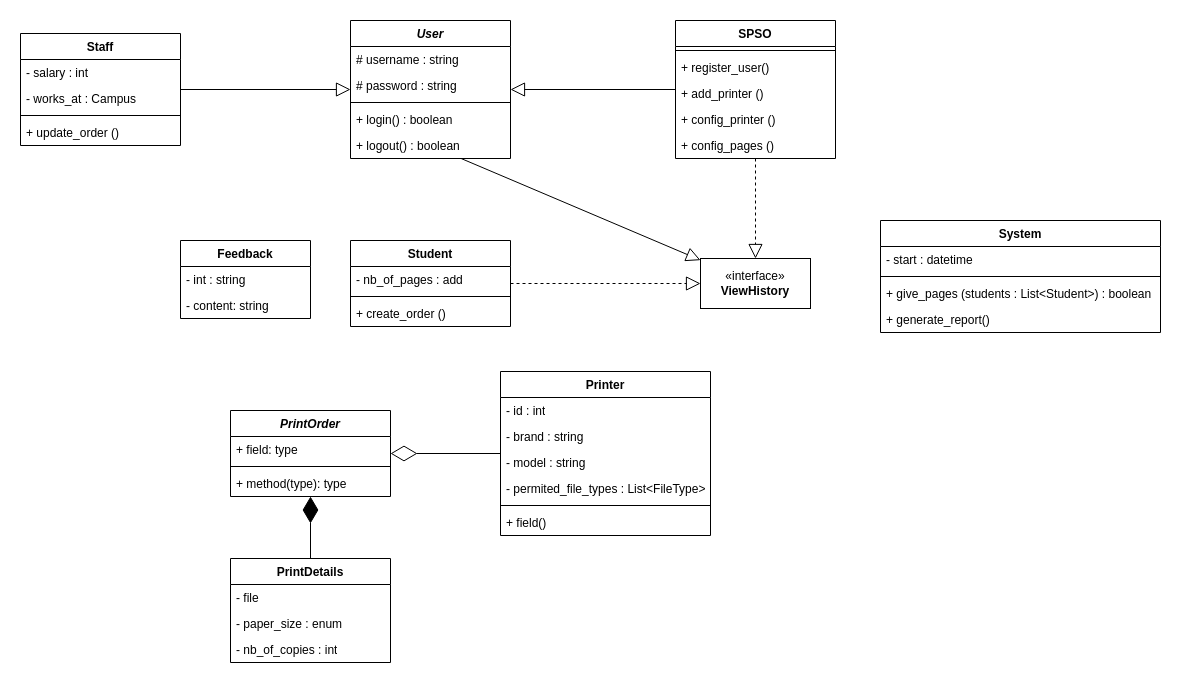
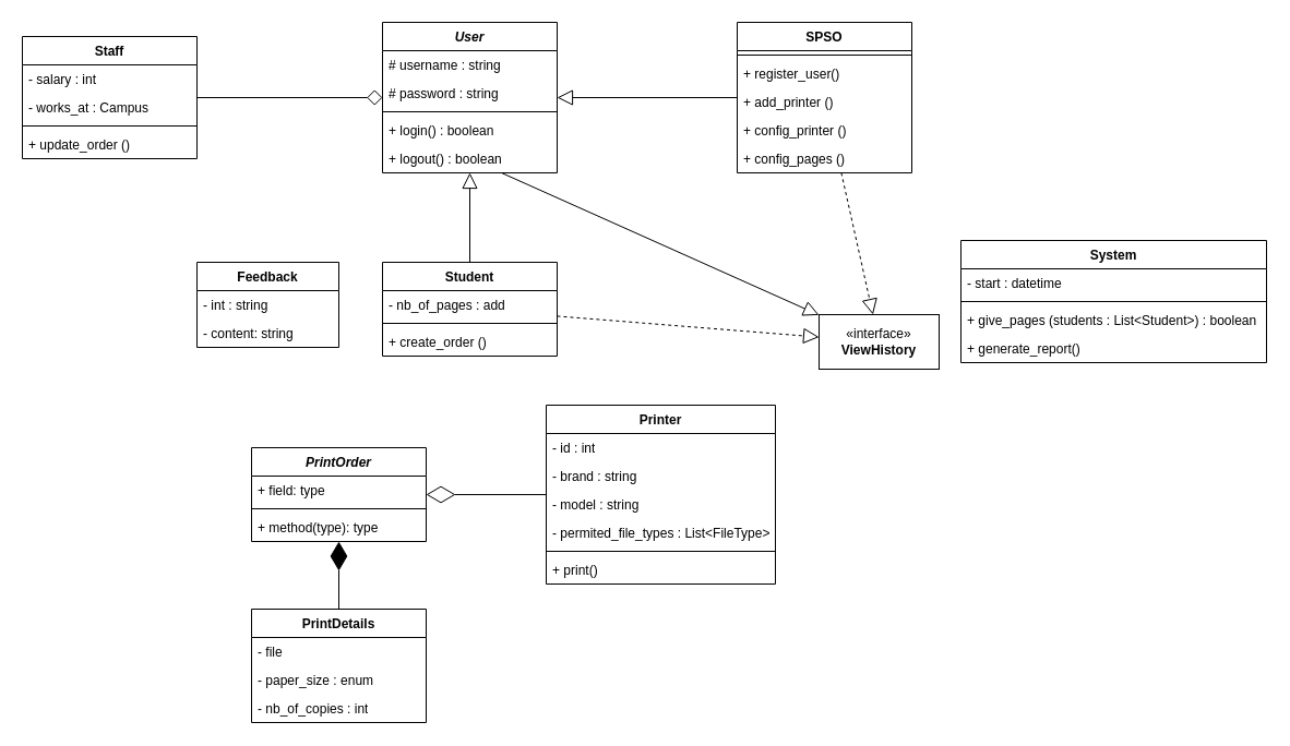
  <mxCell id="0" />
  <mxCell id="1" parent="0" />
  <mxCell id="2" value="&lt;i&gt;User&lt;/i&gt;" style="swimlane;fontStyle=1;align=center;verticalAlign=top;childLayout=stackLayout;horizontal=1;startSize=26;horizontalStack=0;resizeParent=1;resizeParentMax=0;resizeLast=0;collapsible=1;marginBottom=0;whiteSpace=wrap;html=1;" vertex="1" parent="1"><mxGeometry x="350" y="20" width="160" height="138" as="geometry" /></mxCell>
  <mxCell id="3" value="# username : string" style="text;strokeColor=none;fillColor=none;align=left;verticalAlign=top;spacingLeft=4;spacingRight=4;overflow=hidden;rotatable=0;points=[[0,0.5],[1,0.5]];portConstraint=eastwest;whiteSpace=wrap;html=1;" vertex="1" parent="2"><mxGeometry y="26" width="160" height="26" as="geometry" /></mxCell>
  <mxCell id="4" value="# password : string" style="text;strokeColor=none;fillColor=none;align=left;verticalAlign=top;spacingLeft=4;spacingRight=4;overflow=hidden;rotatable=0;points=[[0,0.5],[1,0.5]];portConstraint=eastwest;whiteSpace=wrap;html=1;" vertex="1" parent="2"><mxGeometry y="52" width="160" height="26" as="geometry" /></mxCell>
  <mxCell id="5" value="" style="line;strokeWidth=1;fillColor=none;align=left;verticalAlign=middle;spacingTop=-1;spacingLeft=3;spacingRight=3;rotatable=0;labelPosition=right;points=[];portConstraint=eastwest;strokeColor=inherit;" vertex="1" parent="2"><mxGeometry y="78" width="160" height="8" as="geometry" /></mxCell>
  <mxCell id="6" value="+ login() : boolean" style="text;strokeColor=none;fillColor=none;align=left;verticalAlign=top;spacingLeft=4;spacingRight=4;overflow=hidden;rotatable=0;points=[[0,0.5],[1,0.5]];portConstraint=eastwest;whiteSpace=wrap;html=1;" vertex="1" parent="2"><mxGeometry y="86" width="160" height="26" as="geometry" /></mxCell>
  <mxCell id="7" value="" style="edgeStyle=none;html=1;endSize=12;endArrow=block;endFill=0;rounded=0;" edge="1" parent="2" source="8" target="47"><mxGeometry width="160" relative="1" as="geometry"><mxPoint x="-90" y="150" as="sourcePoint" /><mxPoint x="10" y="96" as="targetPoint" /></mxGeometry></mxCell>
  <mxCell id="8" value="+ logout() : boolean" style="text;strokeColor=none;fillColor=none;align=left;verticalAlign=top;spacingLeft=4;spacingRight=4;overflow=hidden;rotatable=0;points=[[0,0.5],[1,0.5]];portConstraint=eastwest;whiteSpace=wrap;html=1;" vertex="1" parent="2"><mxGeometry y="112" width="160" height="26" as="geometry" /></mxCell>
  <mxCell id="9" value="Student" style="swimlane;fontStyle=1;align=center;verticalAlign=top;childLayout=stackLayout;horizontal=1;startSize=26;horizontalStack=0;resizeParent=1;resizeParentMax=0;resizeLast=0;collapsible=1;marginBottom=0;whiteSpace=wrap;html=1;" vertex="1" parent="1"><mxGeometry x="350" y="240" width="160" height="86" as="geometry" /></mxCell>
  <mxCell id="10" value="- nb_of_pages : add" style="text;strokeColor=none;fillColor=none;align=left;verticalAlign=top;spacingLeft=4;spacingRight=4;overflow=hidden;rotatable=0;points=[[0,0.5],[1,0.5]];portConstraint=eastwest;whiteSpace=wrap;html=1;" vertex="1" parent="9"><mxGeometry y="26" width="160" height="26" as="geometry" /></mxCell>
  <mxCell id="11" value="" style="line;strokeWidth=1;fillColor=none;align=left;verticalAlign=middle;spacingTop=-1;spacingLeft=3;spacingRight=3;rotatable=0;labelPosition=right;points=[];portConstraint=eastwest;strokeColor=inherit;" vertex="1" parent="9"><mxGeometry y="52" width="160" height="8" as="geometry" /></mxCell>
  <mxCell id="12" value="+ create_order ()" style="text;strokeColor=none;fillColor=none;align=left;verticalAlign=top;spacingLeft=4;spacingRight=4;overflow=hidden;rotatable=0;points=[[0,0.5],[1,0.5]];portConstraint=eastwest;whiteSpace=wrap;html=1;" vertex="1" parent="9"><mxGeometry y="60" width="160" height="26" as="geometry" /></mxCell>
  <mxCell id="13" value="Staff" style="swimlane;fontStyle=1;align=center;verticalAlign=top;childLayout=stackLayout;horizontal=1;startSize=26;horizontalStack=0;resizeParent=1;resizeParentMax=0;resizeLast=0;collapsible=1;marginBottom=0;whiteSpace=wrap;html=1;" vertex="1" parent="1"><mxGeometry x="20" y="33" width="160" height="112" as="geometry" /></mxCell>
  <mxCell id="14" value="- salary : int" style="text;strokeColor=none;fillColor=none;align=left;verticalAlign=top;spacingLeft=4;spacingRight=4;overflow=hidden;rotatable=0;points=[[0,0.5],[1,0.5]];portConstraint=eastwest;whiteSpace=wrap;html=1;" vertex="1" parent="13"><mxGeometry y="26" width="160" height="26" as="geometry" /></mxCell>
  <mxCell id="15" value="- works_at : Campus" style="text;strokeColor=none;fillColor=none;align=left;verticalAlign=top;spacingLeft=4;spacingRight=4;overflow=hidden;rotatable=0;points=[[0,0.5],[1,0.5]];portConstraint=eastwest;whiteSpace=wrap;html=1;" vertex="1" parent="13"><mxGeometry y="52" width="160" height="26" as="geometry" /></mxCell>
  <mxCell id="16" value="" style="line;strokeWidth=1;fillColor=none;align=left;verticalAlign=middle;spacingTop=-1;spacingLeft=3;spacingRight=3;rotatable=0;labelPosition=right;points=[];portConstraint=eastwest;strokeColor=inherit;" vertex="1" parent="13"><mxGeometry y="78" width="160" height="8" as="geometry" /></mxCell>
  <mxCell id="17" value="+ update_order ()" style="text;strokeColor=none;fillColor=none;align=left;verticalAlign=top;spacingLeft=4;spacingRight=4;overflow=hidden;rotatable=0;points=[[0,0.5],[1,0.5]];portConstraint=eastwest;whiteSpace=wrap;html=1;" vertex="1" parent="13"><mxGeometry y="86" width="160" height="26" as="geometry" /></mxCell>
  <mxCell id="18" value="SPSO" style="swimlane;fontStyle=1;align=center;verticalAlign=top;childLayout=stackLayout;horizontal=1;startSize=26;horizontalStack=0;resizeParent=1;resizeParentMax=0;resizeLast=0;collapsible=1;marginBottom=0;whiteSpace=wrap;html=1;" vertex="1" parent="1"><mxGeometry x="675" y="20" width="160" height="138" as="geometry" /></mxCell>
  <mxCell id="19" value="" style="line;strokeWidth=1;fillColor=none;align=left;verticalAlign=middle;spacingTop=-1;spacingLeft=3;spacingRight=3;rotatable=0;labelPosition=right;points=[];portConstraint=eastwest;strokeColor=inherit;" vertex="1" parent="18"><mxGeometry y="26" width="160" height="8" as="geometry" /></mxCell>
  <mxCell id="20" value="+ register_user()" style="text;strokeColor=none;fillColor=none;align=left;verticalAlign=top;spacingLeft=4;spacingRight=4;overflow=hidden;rotatable=0;points=[[0,0.5],[1,0.5]];portConstraint=eastwest;whiteSpace=wrap;html=1;" vertex="1" parent="18"><mxGeometry y="34" width="160" height="26" as="geometry" /></mxCell>
  <mxCell id="21" value="+ add_printer ()" style="text;strokeColor=none;fillColor=none;align=left;verticalAlign=top;spacingLeft=4;spacingRight=4;overflow=hidden;rotatable=0;points=[[0,0.5],[1,0.5]];portConstraint=eastwest;whiteSpace=wrap;html=1;" vertex="1" parent="18"><mxGeometry y="60" width="160" height="26" as="geometry" /></mxCell>
  <mxCell id="22" value="+ config_printer ()" style="text;strokeColor=none;fillColor=none;align=left;verticalAlign=top;spacingLeft=4;spacingRight=4;overflow=hidden;rotatable=0;points=[[0,0.5],[1,0.5]];portConstraint=eastwest;whiteSpace=wrap;html=1;" vertex="1" parent="18"><mxGeometry y="86" width="160" height="26" as="geometry" /></mxCell>
  <mxCell id="23" value="+ config_pages ()" style="text;strokeColor=none;fillColor=none;align=left;verticalAlign=top;spacingLeft=4;spacingRight=4;overflow=hidden;rotatable=0;points=[[0,0.5],[1,0.5]];portConstraint=eastwest;whiteSpace=wrap;html=1;" vertex="1" parent="18"><mxGeometry y="112" width="160" height="26" as="geometry" /></mxCell>
  <mxCell id="24" value="&lt;i&gt;PrintOrder&lt;/i&gt;" style="swimlane;fontStyle=1;align=center;verticalAlign=top;childLayout=stackLayout;horizontal=1;startSize=26;horizontalStack=0;resizeParent=1;resizeParentMax=0;resizeLast=0;collapsible=1;marginBottom=0;whiteSpace=wrap;html=1;" vertex="1" parent="1"><mxGeometry x="230" y="410" width="160" height="86" as="geometry" /></mxCell>
  <mxCell id="25" value="+ field: type" style="text;strokeColor=none;fillColor=none;align=left;verticalAlign=top;spacingLeft=4;spacingRight=4;overflow=hidden;rotatable=0;points=[[0,0.5],[1,0.5]];portConstraint=eastwest;whiteSpace=wrap;html=1;" vertex="1" parent="24"><mxGeometry y="26" width="160" height="26" as="geometry" /></mxCell>
  <mxCell id="26" value="" style="line;strokeWidth=1;fillColor=none;align=left;verticalAlign=middle;spacingTop=-1;spacingLeft=3;spacingRight=3;rotatable=0;labelPosition=right;points=[];portConstraint=eastwest;strokeColor=inherit;" vertex="1" parent="24"><mxGeometry y="52" width="160" height="8" as="geometry" /></mxCell>
  <mxCell id="27" value="+ method(type): type" style="text;strokeColor=none;fillColor=none;align=left;verticalAlign=top;spacingLeft=4;spacingRight=4;overflow=hidden;rotatable=0;points=[[0,0.5],[1,0.5]];portConstraint=eastwest;whiteSpace=wrap;html=1;" vertex="1" parent="24"><mxGeometry y="60" width="160" height="26" as="geometry" /></mxCell>
  <mxCell id="28" value="Printer" style="swimlane;fontStyle=1;align=center;verticalAlign=top;childLayout=stackLayout;horizontal=1;startSize=26;horizontalStack=0;resizeParent=1;resizeParentMax=0;resizeLast=0;collapsible=1;marginBottom=0;whiteSpace=wrap;html=1;" vertex="1" parent="1"><mxGeometry x="500" y="371" width="210" height="164" as="geometry" /></mxCell>
  <mxCell id="29" value="- id : int" style="text;strokeColor=none;fillColor=none;align=left;verticalAlign=top;spacingLeft=4;spacingRight=4;overflow=hidden;rotatable=0;points=[[0,0.5],[1,0.5]];portConstraint=eastwest;whiteSpace=wrap;html=1;" vertex="1" parent="28"><mxGeometry y="26" width="210" height="26" as="geometry" /></mxCell>
  <mxCell id="30" value="- brand : string" style="text;strokeColor=none;fillColor=none;align=left;verticalAlign=top;spacingLeft=4;spacingRight=4;overflow=hidden;rotatable=0;points=[[0,0.5],[1,0.5]];portConstraint=eastwest;whiteSpace=wrap;html=1;" vertex="1" parent="28"><mxGeometry y="52" width="210" height="26" as="geometry" /></mxCell>
  <mxCell id="31" value="- model : string" style="text;strokeColor=none;fillColor=none;align=left;verticalAlign=top;spacingLeft=4;spacingRight=4;overflow=hidden;rotatable=0;points=[[0,0.5],[1,0.5]];portConstraint=eastwest;whiteSpace=wrap;html=1;" vertex="1" parent="28"><mxGeometry y="78" width="210" height="26" as="geometry" /></mxCell>
  <mxCell id="32" value="- permited_file_types : List&amp;lt;FileType&amp;gt;" style="text;strokeColor=none;fillColor=none;align=left;verticalAlign=top;spacingLeft=4;spacingRight=4;overflow=hidden;rotatable=0;points=[[0,0.5],[1,0.5]];portConstraint=eastwest;whiteSpace=wrap;html=1;" vertex="1" parent="28"><mxGeometry y="104" width="210" height="26" as="geometry" /></mxCell>
  <mxCell id="33" value="" style="line;strokeWidth=1;fillColor=none;align=left;verticalAlign=middle;spacingTop=-1;spacingLeft=3;spacingRight=3;rotatable=0;labelPosition=right;points=[];portConstraint=eastwest;strokeColor=inherit;" vertex="1" parent="28"><mxGeometry y="130" width="210" height="8" as="geometry" /></mxCell>
- <mxCell id="34" value="+ field()" style="text;strokeColor=none;fillColor=none;align=left;verticalAlign=top;spacingLeft=4;spacingRight=4;overflow=hidden;rotatable=0;points=[[0,0.5],[1,0.5]];portConstraint=eastwest;whiteSpace=wrap;html=1;" vertex="1" parent="28"><mxGeometry y="138" width="210" height="26" as="geometry" /></mxCell>
+ <mxCell id="34" value="+ print()" style="text;strokeColor=none;fillColor=none;align=left;verticalAlign=top;spacingLeft=4;spacingRight=4;overflow=hidden;rotatable=0;points=[[0,0.5],[1,0.5]];portConstraint=eastwest;whiteSpace=wrap;html=1;" vertex="1" parent="28"><mxGeometry y="138" width="210" height="26" as="geometry" /></mxCell>
  <mxCell id="35" value="PrintDetails" style="swimlane;fontStyle=1;align=center;verticalAlign=top;childLayout=stackLayout;horizontal=1;startSize=26;horizontalStack=0;resizeParent=1;resizeParentMax=0;resizeLast=0;collapsible=1;marginBottom=0;whiteSpace=wrap;html=1;" vertex="1" parent="1"><mxGeometry x="230" y="558" width="160" height="104" as="geometry" /></mxCell>
  <mxCell id="36" value="- file&lt;span style=&quot;caret-color: rgba(0, 0, 0, 0); color: rgba(0, 0, 0, 0); font-family: monospace; font-size: 0px; white-space: nowrap;&quot;&gt;%3CmxGraphModel%3E%3Croot%3E%3CmxCell%20id%3D%220%22%2F%3E%3CmxCell%20id%3D%221%22%20parent%3D%220%22%2F%3E%3CmxCell%20id%3D%222%22%20value%3D%22%2B%20give_pages%20(students%20%3A%20List%26amp%3Blt%3BStudent%26amp%3Bgt%3B)%20%3A%20boolean%22%20style%3D%22text%3BstrokeColor%3Dnone%3BfillColor%3Dnone%3Balign%3Dleft%3BverticalAlign%3Dtop%3BspacingLeft%3D4%3BspacingRight%3D4%3Boverflow%3Dhidden%3Brotatable%3D0%3Bpoints%3D%5B%5B0%2C0.5%5D%2C%5B1%2C0.5%5D%5D%3BportConstraint%3Deastwest%3BwhiteSpace%3Dwrap%3Bhtml%3D1%3B%22%20vertex%3D%221%22%20parent%3D%221%22%3E%3CmxGeometry%20x%3D%22800%22%20y%3D%22240%22%20width%3D%22280%22%20height%3D%2226%22%20as%3D%22geometry%22%2F%3E%3C%2FmxCell%3E%3C%2Froot%3E%3C%2FmxGraphModel%3E&lt;/span&gt;" style="text;strokeColor=none;fillColor=none;align=left;verticalAlign=top;spacingLeft=4;spacingRight=4;overflow=hidden;rotatable=0;points=[[0,0.5],[1,0.5]];portConstraint=eastwest;whiteSpace=wrap;html=1;" vertex="1" parent="35"><mxGeometry y="26" width="160" height="26" as="geometry" /></mxCell>
  <mxCell id="37" value="- paper_size : enum" style="text;strokeColor=none;fillColor=none;align=left;verticalAlign=top;spacingLeft=4;spacingRight=4;overflow=hidden;rotatable=0;points=[[0,0.5],[1,0.5]];portConstraint=eastwest;whiteSpace=wrap;html=1;" vertex="1" parent="35"><mxGeometry y="52" width="160" height="26" as="geometry" /></mxCell>
  <mxCell id="38" value="- nb_of_copies : int" style="text;strokeColor=none;fillColor=none;align=left;verticalAlign=top;spacingLeft=4;spacingRight=4;overflow=hidden;rotatable=0;points=[[0,0.5],[1,0.5]];portConstraint=eastwest;whiteSpace=wrap;html=1;" vertex="1" parent="35"><mxGeometry y="78" width="160" height="26" as="geometry" /></mxCell>
  <mxCell id="39" value="Feedback" style="swimlane;fontStyle=1;align=center;verticalAlign=top;childLayout=stackLayout;horizontal=1;startSize=26;horizontalStack=0;resizeParent=1;resizeParentMax=0;resizeLast=0;collapsible=1;marginBottom=0;whiteSpace=wrap;html=1;" vertex="1" parent="1"><mxGeometry x="180" y="240" width="130" height="78" as="geometry" /></mxCell>
  <mxCell id="40" value="- int : string" style="text;strokeColor=none;fillColor=none;align=left;verticalAlign=top;spacingLeft=4;spacingRight=4;overflow=hidden;rotatable=0;points=[[0,0.5],[1,0.5]];portConstraint=eastwest;whiteSpace=wrap;html=1;" vertex="1" parent="39"><mxGeometry y="26" width="130" height="26" as="geometry" /></mxCell>
  <mxCell id="41" value="- content: string" style="text;strokeColor=none;fillColor=none;align=left;verticalAlign=top;spacingLeft=4;spacingRight=4;overflow=hidden;rotatable=0;points=[[0,0.5],[1,0.5]];portConstraint=eastwest;whiteSpace=wrap;html=1;" vertex="1" parent="39"><mxGeometry y="52" width="130" height="26" as="geometry" /></mxCell>
- <mxCell id="42" value="" style="edgeStyle=none;html=1;endSize=12;endArrow=block;endFill=0;rounded=0;" edge="1" parent="1" source="13" target="2"><mxGeometry width="160" relative="1" as="geometry"><mxPoint x="610" y="560" as="sourcePoint" /><mxPoint x="770" y="560" as="targetPoint" /></mxGeometry></mxCell>
+ <mxCell id="42" value="" style="edgeStyle=none;html=1;endSize=12;endArrow=diamond;endFill=0;rounded=0;" edge="1" parent="1" source="13" target="2"><mxGeometry width="160" relative="1" as="geometry"><mxPoint x="610" y="560" as="sourcePoint" /><mxPoint x="770" y="560" as="targetPoint" /></mxGeometry></mxCell>
  <mxCell id="43" value="" style="edgeStyle=none;html=1;endSize=12;endArrow=block;endFill=0;rounded=0;" edge="1" parent="1" source="18" target="2"><mxGeometry width="160" relative="1" as="geometry"><mxPoint x="290" y="260" as="sourcePoint" /><mxPoint x="390" y="206" as="targetPoint" /></mxGeometry></mxCell>
+ <mxCell id="44" value="" style="edgeStyle=none;html=1;endSize=12;endArrow=block;endFill=0;rounded=0;" edge="1" parent="1" source="9" target="8"><mxGeometry width="160" relative="1" as="geometry"><mxPoint x="420" y="240" as="sourcePoint" /><mxPoint x="420" y="212" as="targetPoint" /></mxGeometry></mxCell>
  <mxCell id="45" value="" style="endArrow=diamondThin;endFill=1;endSize=24;html=1;rounded=0;" edge="1" parent="1" source="35" target="24"><mxGeometry width="160" relative="1" as="geometry"><mxPoint x="470" y="440" as="sourcePoint" /><mxPoint x="630" y="440" as="targetPoint" /></mxGeometry></mxCell>
  <mxCell id="46" value="" style="endArrow=diamondThin;endFill=0;endSize=24;html=1;rounded=0;" edge="1" parent="1" source="28" target="24"><mxGeometry width="160" relative="1" as="geometry"><mxPoint x="470" y="600" as="sourcePoint" /><mxPoint x="630" y="600" as="targetPoint" /></mxGeometry></mxCell>
- <mxCell id="47" value="«interface»&lt;br&gt;&lt;b&gt;ViewHistory&lt;/b&gt;" style="html=1;whiteSpace=wrap;" vertex="1" parent="1"><mxGeometry x="700" y="258" width="110" height="50" as="geometry" /></mxCell>
+ <mxCell id="47" value="«interface»&lt;br&gt;&lt;b&gt;ViewHistory&lt;/b&gt;" style="html=1;whiteSpace=wrap;" vertex="1" parent="1"><mxGeometry x="750" y="288" width="110" height="50" as="geometry" /></mxCell>
  <mxCell id="48" value="System" style="swimlane;fontStyle=1;align=center;verticalAlign=top;childLayout=stackLayout;horizontal=1;startSize=26;horizontalStack=0;resizeParent=1;resizeParentMax=0;resizeLast=0;collapsible=1;marginBottom=0;whiteSpace=wrap;html=1;" vertex="1" parent="1"><mxGeometry x="880" y="220" width="280" height="112" as="geometry" /></mxCell>
  <mxCell id="49" value="- start : datetime" style="text;strokeColor=none;fillColor=none;align=left;verticalAlign=top;spacingLeft=4;spacingRight=4;overflow=hidden;rotatable=0;points=[[0,0.5],[1,0.5]];portConstraint=eastwest;whiteSpace=wrap;html=1;" vertex="1" parent="48"><mxGeometry y="26" width="280" height="26" as="geometry" /></mxCell>
  <mxCell id="50" value="" style="line;strokeWidth=1;fillColor=none;align=left;verticalAlign=middle;spacingTop=-1;spacingLeft=3;spacingRight=3;rotatable=0;labelPosition=right;points=[];portConstraint=eastwest;strokeColor=inherit;" vertex="1" parent="48"><mxGeometry y="52" width="280" height="8" as="geometry" /></mxCell>
  <mxCell id="51" value="+ give_pages (students : List&amp;lt;Student&amp;gt;) : boolean" style="text;strokeColor=none;fillColor=none;align=left;verticalAlign=top;spacingLeft=4;spacingRight=4;overflow=hidden;rotatable=0;points=[[0,0.5],[1,0.5]];portConstraint=eastwest;whiteSpace=wrap;html=1;" vertex="1" parent="48"><mxGeometry y="60" width="280" height="26" as="geometry" /></mxCell>
  <mxCell id="52" value="+ generate_report()" style="text;strokeColor=none;fillColor=none;align=left;verticalAlign=top;spacingLeft=4;spacingRight=4;overflow=hidden;rotatable=0;points=[[0,0.5],[1,0.5]];portConstraint=eastwest;whiteSpace=wrap;html=1;" vertex="1" parent="48"><mxGeometry y="86" width="280" height="26" as="geometry" /></mxCell>
  <mxCell id="53" value="" style="endArrow=block;dashed=1;endFill=0;endSize=12;html=1;rounded=0;" edge="1" parent="1" source="9" target="47"><mxGeometry width="160" relative="1" as="geometry"><mxPoint x="490" y="310" as="sourcePoint" /><mxPoint x="650" y="310" as="targetPoint" /></mxGeometry></mxCell>
  <mxCell id="54" value="" style="endArrow=block;dashed=1;endFill=0;endSize=12;html=1;rounded=0;" edge="1" parent="1" source="18" target="47"><mxGeometry width="160" relative="1" as="geometry"><mxPoint x="520" y="293" as="sourcePoint" /><mxPoint x="685" y="293" as="targetPoint" /></mxGeometry></mxCell>
